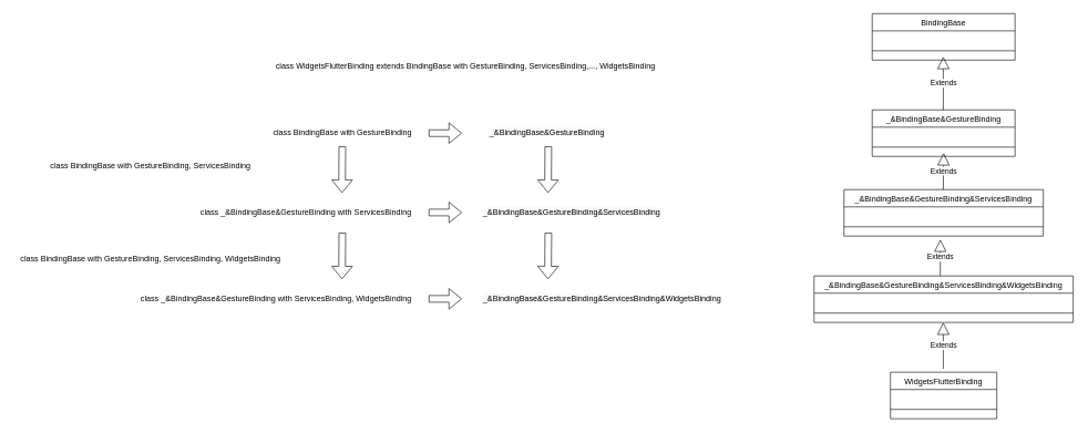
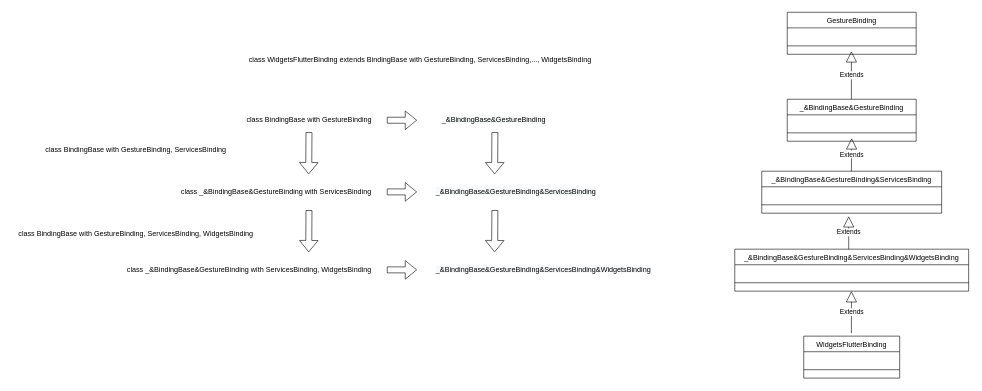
  <mxCell id="0" />
  <mxCell id="1" parent="0" />
  <mxCell id="2" value="WidgetsFlutterBinding" style="swimlane;fontStyle=0;align=center;verticalAlign=top;childLayout=stackLayout;horizontal=1;startSize=26;horizontalStack=0;resizeParent=1;resizeLast=0;collapsible=1;marginBottom=0;rounded=0;shadow=0;strokeWidth=1;" vertex="1" parent="1"><mxGeometry x="1339" y="560" width="160" height="70" as="geometry"><mxRectangle x="340" y="380" width="170" height="26" as="alternateBounds" /></mxGeometry></mxCell>
  <mxCell id="3" value=" " style="text;align=left;verticalAlign=top;spacingLeft=4;spacingRight=4;overflow=hidden;rotatable=0;points=[[0,0.5],[1,0.5]];portConstraint=eastwest;" vertex="1" parent="2"><mxGeometry y="26" width="160" height="26" as="geometry" /></mxCell>
  <mxCell id="4" value="" style="line;html=1;strokeWidth=1;align=left;verticalAlign=middle;spacingTop=-1;spacingLeft=3;spacingRight=3;rotatable=0;labelPosition=right;points=[];portConstraint=eastwest;" vertex="1" parent="2"><mxGeometry y="52" width="160" height="8" as="geometry" /></mxCell>
  <mxCell id="5" value="_&amp;BindingBase&amp;GestureBinding&amp;ServicesBinding&amp;WidgetsBinding" style="swimlane;fontStyle=0;align=center;verticalAlign=top;childLayout=stackLayout;horizontal=1;startSize=26;horizontalStack=0;resizeParent=1;resizeLast=0;collapsible=1;marginBottom=0;rounded=0;shadow=0;strokeWidth=1;" vertex="1" parent="1"><mxGeometry x="1224" y="415" width="390" height="70" as="geometry"><mxRectangle x="340" y="380" width="170" height="26" as="alternateBounds" /></mxGeometry></mxCell>
  <mxCell id="6" value=" " style="text;align=left;verticalAlign=top;spacingLeft=4;spacingRight=4;overflow=hidden;rotatable=0;points=[[0,0.5],[1,0.5]];portConstraint=eastwest;" vertex="1" parent="5"><mxGeometry y="26" width="390" height="26" as="geometry" /></mxCell>
  <mxCell id="7" value="" style="line;html=1;strokeWidth=1;align=left;verticalAlign=middle;spacingTop=-1;spacingLeft=3;spacingRight=3;rotatable=0;labelPosition=right;points=[];portConstraint=eastwest;" vertex="1" parent="5"><mxGeometry y="52" width="390" height="8" as="geometry" /></mxCell>
  <mxCell id="8" value="class WidgetsFlutterBinding extends BindingBase with GestureBinding, ServicesBinding,..., WidgetsBinding" style="text;html=1;align=center;verticalAlign=middle;resizable=0;points=[];autosize=1;" vertex="1" parent="1"><mxGeometry x="404" y="90" width="590" height="20" as="geometry" /></mxCell>
  <mxCell id="9" value="&lt;span style=&quot;color: rgb(0 , 0 , 0) ; font-family: &amp;#34;helvetica&amp;#34; ; font-size: 12px ; font-style: normal ; font-weight: 400 ; letter-spacing: normal ; text-align: center ; text-indent: 0px ; text-transform: none ; word-spacing: 0px ; background-color: rgb(248 , 249 , 250) ; display: inline ; float: none&quot;&gt;_&amp;amp;BindingBase&amp;amp;&lt;span style=&quot;font-family: &amp;#34;helvetica&amp;#34;&quot;&gt;GestureBinding&lt;/span&gt;&lt;br&gt;&lt;/span&gt;" style="text;whiteSpace=wrap;html=1;" vertex="1" parent="1"><mxGeometry x="734" y="185" width="180" height="30" as="geometry" /></mxCell>
  <mxCell id="10" value="class BindingBase with GestureBinding" style="text;html=1;align=center;verticalAlign=middle;resizable=0;points=[];autosize=1;" vertex="1" parent="1"><mxGeometry x="404" y="190" width="220" height="20" as="geometry" /></mxCell>
  <mxCell id="11" value="" style="shape=flexArrow;endArrow=classic;html=1;" edge="1" parent="1"><mxGeometry width="50" height="50" relative="1" as="geometry"><mxPoint x="644" y="200" as="sourcePoint" /><mxPoint x="694" y="200" as="targetPoint" /></mxGeometry></mxCell>
  <mxCell id="12" value="class BindingBase with GestureBinding,&amp;nbsp;ServicesBinding" style="text;html=1;align=center;verticalAlign=middle;resizable=0;points=[];autosize=1;" vertex="1" parent="1"><mxGeometry x="65" y="240" width="320" height="20" as="geometry" /></mxCell>
  <mxCell id="13" value="class&amp;nbsp;&lt;span style=&quot;font-family: &amp;#34;helvetica&amp;#34;&quot;&gt;_&amp;amp;BindingBase&amp;amp;&lt;/span&gt;&lt;span style=&quot;font-family: &amp;#34;helvetica&amp;#34;&quot;&gt;GestureBinding&lt;/span&gt;&amp;nbsp;with ServicesBinding" style="text;html=1;align=center;verticalAlign=middle;resizable=0;points=[];autosize=1;" vertex="1" parent="1"><mxGeometry x="294" y="310" width="330" height="20" as="geometry" /></mxCell>
  <mxCell id="14" value="&lt;span style=&quot;color: rgb(0 , 0 , 0) ; font-family: &amp;#34;helvetica&amp;#34; ; font-size: 12px ; font-style: normal ; font-weight: 400 ; letter-spacing: normal ; text-align: center ; text-indent: 0px ; text-transform: none ; word-spacing: 0px ; background-color: rgb(248 , 249 , 250) ; display: inline ; float: none&quot;&gt;_&amp;amp;BindingBase&amp;amp;&lt;span style=&quot;font-family: &amp;#34;helvetica&amp;#34;&quot;&gt;GestureBinding&amp;amp;&lt;/span&gt;&lt;span style=&quot;font-family: &amp;#34;helvetica&amp;#34;&quot;&gt;ServicesBinding&lt;/span&gt;&lt;br&gt;&lt;/span&gt;" style="text;whiteSpace=wrap;html=1;" vertex="1" parent="1"><mxGeometry x="724" y="305" width="270" height="30" as="geometry" /></mxCell>
  <mxCell id="15" value="" style="shape=flexArrow;endArrow=classic;html=1;" edge="1" parent="1"><mxGeometry width="50" height="50" relative="1" as="geometry"><mxPoint x="644" y="319.5" as="sourcePoint" /><mxPoint x="694" y="319.5" as="targetPoint" /></mxGeometry></mxCell>
  <mxCell id="16" value="" style="shape=flexArrow;endArrow=classic;html=1;" edge="1" parent="1"><mxGeometry width="50" height="50" relative="1" as="geometry"><mxPoint x="824" y="220" as="sourcePoint" /><mxPoint x="823.5" y="290" as="targetPoint" /></mxGeometry></mxCell>
  <mxCell id="17" value="" style="shape=flexArrow;endArrow=classic;html=1;" edge="1" parent="1"><mxGeometry width="50" height="50" relative="1" as="geometry"><mxPoint x="514" y="220" as="sourcePoint" /><mxPoint x="513.5" y="290" as="targetPoint" /></mxGeometry></mxCell>
  <mxCell id="18" value="class&amp;nbsp;&lt;span style=&quot;font-family: &amp;#34;helvetica&amp;#34;&quot;&gt;_&amp;amp;BindingBase&amp;amp;&lt;/span&gt;&lt;span style=&quot;font-family: &amp;#34;helvetica&amp;#34;&quot;&gt;GestureBinding&lt;/span&gt;&amp;nbsp;with ServicesBinding,&amp;nbsp;WidgetsBinding" style="text;html=1;align=center;verticalAlign=middle;resizable=0;points=[];autosize=1;" vertex="1" parent="1"><mxGeometry x="204" y="440" width="420" height="20" as="geometry" /></mxCell>
  <mxCell id="19" value="" style="shape=flexArrow;endArrow=classic;html=1;" edge="1" parent="1"><mxGeometry width="50" height="50" relative="1" as="geometry"><mxPoint x="514" y="350" as="sourcePoint" /><mxPoint x="513.5" y="420" as="targetPoint" /></mxGeometry></mxCell>
  <mxCell id="20" value="class BindingBase with GestureBinding,&amp;nbsp;ServicesBinding,&amp;nbsp;WidgetsBinding" style="text;html=1;align=center;verticalAlign=middle;resizable=0;points=[];autosize=1;" vertex="1" parent="1"><mxGeometry x="20" y="380" width="410" height="20" as="geometry" /></mxCell>
  <mxCell id="21" value="&lt;span style=&quot;color: rgb(0 , 0 , 0) ; font-family: &amp;#34;helvetica&amp;#34; ; font-size: 12px ; font-style: normal ; font-weight: 400 ; letter-spacing: normal ; text-align: center ; text-indent: 0px ; text-transform: none ; word-spacing: 0px ; background-color: rgb(248 , 249 , 250) ; display: inline ; float: none&quot;&gt;_&amp;amp;BindingBase&amp;amp;&lt;span style=&quot;font-family: &amp;#34;helvetica&amp;#34;&quot;&gt;GestureBinding&amp;amp;&lt;/span&gt;&lt;span style=&quot;font-family: &amp;#34;helvetica&amp;#34;&quot;&gt;ServicesBinding&amp;amp;&lt;/span&gt;&lt;span style=&quot;font-family: &amp;#34;helvetica&amp;#34;&quot;&gt;WidgetsBinding&lt;/span&gt;&lt;br&gt;&lt;/span&gt;" style="text;whiteSpace=wrap;html=1;" vertex="1" parent="1"><mxGeometry x="724" y="435" width="270" height="30" as="geometry" /></mxCell>
  <mxCell id="22" value="" style="shape=flexArrow;endArrow=classic;html=1;" edge="1" parent="1"><mxGeometry width="50" height="50" relative="1" as="geometry"><mxPoint x="644" y="449.5" as="sourcePoint" /><mxPoint x="694" y="449.5" as="targetPoint" /></mxGeometry></mxCell>
  <mxCell id="23" value="" style="shape=flexArrow;endArrow=classic;html=1;" edge="1" parent="1"><mxGeometry width="50" height="50" relative="1" as="geometry"><mxPoint x="824" y="350" as="sourcePoint" /><mxPoint x="823.5" y="420" as="targetPoint" /></mxGeometry></mxCell>
  <mxCell id="24" value="_&amp;BindingBase&amp;GestureBinding&amp;ServicesBinding" style="swimlane;fontStyle=0;align=center;verticalAlign=top;childLayout=stackLayout;horizontal=1;startSize=26;horizontalStack=0;resizeParent=1;resizeLast=0;collapsible=1;marginBottom=0;rounded=0;shadow=0;strokeWidth=1;" vertex="1" parent="1"><mxGeometry x="1269" y="285" width="300" height="70" as="geometry"><mxRectangle x="340" y="380" width="170" height="26" as="alternateBounds" /></mxGeometry></mxCell>
  <mxCell id="25" value=" " style="text;align=left;verticalAlign=top;spacingLeft=4;spacingRight=4;overflow=hidden;rotatable=0;points=[[0,0.5],[1,0.5]];portConstraint=eastwest;" vertex="1" parent="24"><mxGeometry y="26" width="300" height="26" as="geometry" /></mxCell>
  <mxCell id="26" value="" style="line;html=1;strokeWidth=1;align=left;verticalAlign=middle;spacingTop=-1;spacingLeft=3;spacingRight=3;rotatable=0;labelPosition=right;points=[];portConstraint=eastwest;" vertex="1" parent="24"><mxGeometry y="52" width="300" height="8" as="geometry" /></mxCell>
  <mxCell id="27" value="_&amp;BindingBase&amp;GestureBinding" style="swimlane;fontStyle=0;align=center;verticalAlign=top;childLayout=stackLayout;horizontal=1;startSize=26;horizontalStack=0;resizeParent=1;resizeLast=0;collapsible=1;marginBottom=0;rounded=0;shadow=0;strokeWidth=1;" vertex="1" parent="1"><mxGeometry x="1311.5" y="165" width="215" height="70" as="geometry"><mxRectangle x="340" y="380" width="170" height="26" as="alternateBounds" /></mxGeometry></mxCell>
  <mxCell id="28" value=" " style="text;align=left;verticalAlign=top;spacingLeft=4;spacingRight=4;overflow=hidden;rotatable=0;points=[[0,0.5],[1,0.5]];portConstraint=eastwest;" vertex="1" parent="27"><mxGeometry y="26" width="215" height="26" as="geometry" /></mxCell>
  <mxCell id="29" value="" style="line;html=1;strokeWidth=1;align=left;verticalAlign=middle;spacingTop=-1;spacingLeft=3;spacingRight=3;rotatable=0;labelPosition=right;points=[];portConstraint=eastwest;" vertex="1" parent="27"><mxGeometry y="52" width="215" height="8" as="geometry" /></mxCell>
  <mxCell id="30" style="edgeStyle=orthogonalEdgeStyle;rounded=0;orthogonalLoop=1;jettySize=auto;html=1;exitX=1;exitY=0.5;exitDx=0;exitDy=0;" edge="1" parent="27" source="28" target="28"><mxGeometry relative="1" as="geometry" /></mxCell>
- <mxCell id="31" value="BindingBase" style="swimlane;fontStyle=0;align=center;verticalAlign=top;childLayout=stackLayout;horizontal=1;startSize=26;horizontalStack=0;resizeParent=1;resizeLast=0;collapsible=1;marginBottom=0;rounded=0;shadow=0;strokeWidth=1;" vertex="1" parent="1"><mxGeometry x="1311.5" y="20" width="215" height="70" as="geometry"><mxRectangle x="340" y="380" width="170" height="26" as="alternateBounds" /></mxGeometry></mxCell>
+ <mxCell id="31" value="GestureBinding" style="swimlane;fontStyle=0;align=center;verticalAlign=top;childLayout=stackLayout;horizontal=1;startSize=26;horizontalStack=0;resizeParent=1;resizeLast=0;collapsible=1;marginBottom=0;rounded=0;shadow=0;strokeWidth=1;" vertex="1" parent="1"><mxGeometry x="1311.5" y="20" width="215" height="70" as="geometry"><mxRectangle x="340" y="380" width="170" height="26" as="alternateBounds" /></mxGeometry></mxCell>
  <mxCell id="32" value=" " style="text;align=left;verticalAlign=top;spacingLeft=4;spacingRight=4;overflow=hidden;rotatable=0;points=[[0,0.5],[1,0.5]];portConstraint=eastwest;" vertex="1" parent="31"><mxGeometry y="26" width="215" height="26" as="geometry" /></mxCell>
  <mxCell id="33" value="" style="line;html=1;strokeWidth=1;align=left;verticalAlign=middle;spacingTop=-1;spacingLeft=3;spacingRight=3;rotatable=0;labelPosition=right;points=[];portConstraint=eastwest;" vertex="1" parent="31"><mxGeometry y="52" width="215" height="8" as="geometry" /></mxCell>
  <mxCell id="34" style="edgeStyle=orthogonalEdgeStyle;rounded=0;orthogonalLoop=1;jettySize=auto;html=1;exitX=1;exitY=0.5;exitDx=0;exitDy=0;" edge="1" parent="31" source="32" target="32"><mxGeometry relative="1" as="geometry" /></mxCell>
  <mxCell id="35" value="Extends" style="endArrow=block;endSize=16;endFill=0;html=1;" edge="1" parent="1"><mxGeometry width="160" relative="1" as="geometry"><mxPoint x="1418.5" y="555" as="sourcePoint" /><mxPoint x="1418.5" y="485" as="targetPoint" /></mxGeometry></mxCell>
  <mxCell id="36" value="Extends" style="endArrow=block;endSize=16;endFill=0;html=1;" edge="1" parent="1"><mxGeometry width="160" relative="1" as="geometry"><mxPoint x="1414" y="415" as="sourcePoint" /><mxPoint x="1414" y="360" as="targetPoint" /></mxGeometry></mxCell>
  <mxCell id="37" value="Extends" style="endArrow=block;endSize=16;endFill=0;html=1;" edge="1" parent="1"><mxGeometry width="160" relative="1" as="geometry"><mxPoint x="1418.5" y="285" as="sourcePoint" /><mxPoint x="1419" y="230" as="targetPoint" /></mxGeometry></mxCell>
  <mxCell id="38" value="Extends" style="endArrow=block;endSize=16;endFill=0;html=1;" edge="1" parent="1"><mxGeometry width="160" relative="1" as="geometry"><mxPoint x="1418.5" y="165" as="sourcePoint" /><mxPoint x="1418.5" y="85" as="targetPoint" /></mxGeometry></mxCell>
